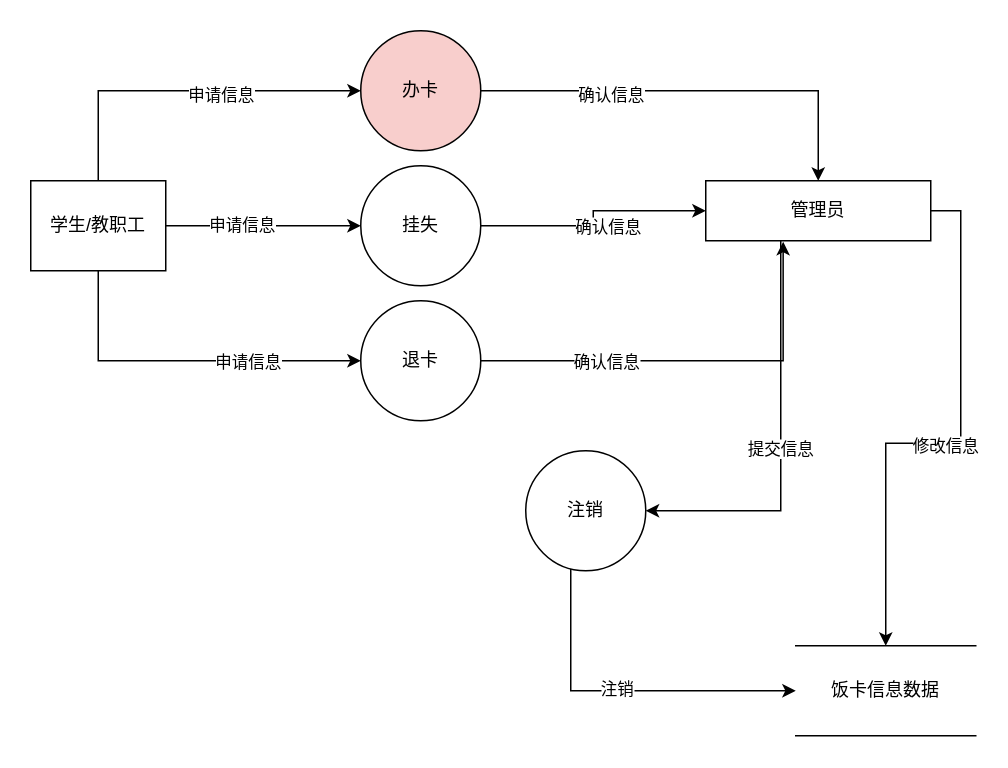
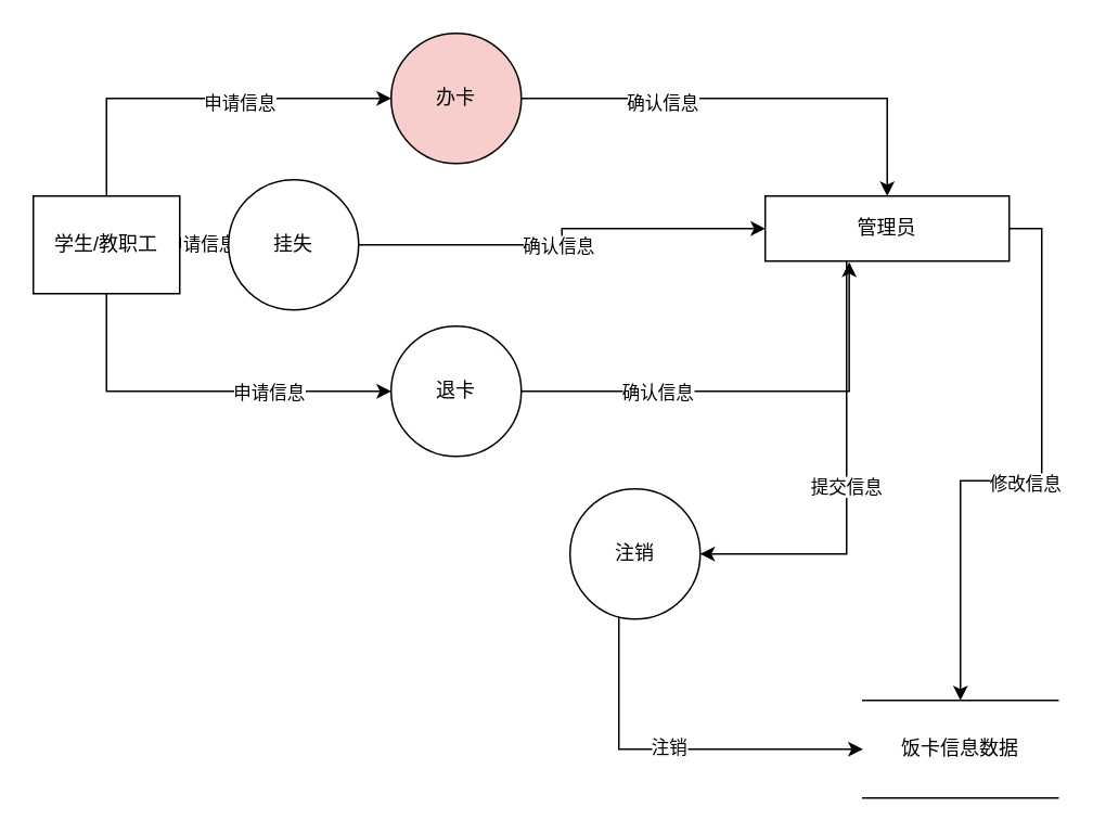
  <mxCell id="0" />
  <mxCell id="1" parent="0" />
  <mxCell id="2" style="edgeStyle=orthogonalEdgeStyle;rounded=0;orthogonalLoop=1;jettySize=auto;html=1;entryX=0;entryY=0.5;entryDx=0;entryDy=0;" edge="1" parent="1" source="8" target="11"><mxGeometry relative="1" as="geometry"><Array as="points"><mxPoint x="65" y="60" /></Array></mxGeometry></mxCell>
  <mxCell id="3" value="申请信息" style="edgeLabel;html=1;align=center;verticalAlign=middle;resizable=0;points=[];" vertex="1" connectable="0" parent="2"><mxGeometry x="0.2" y="-2" relative="1" as="geometry"><mxPoint as="offset" /></mxGeometry></mxCell>
  <mxCell id="4" style="edgeStyle=orthogonalEdgeStyle;rounded=0;orthogonalLoop=1;jettySize=auto;html=1;exitX=1;exitY=0.5;exitDx=0;exitDy=0;entryX=0;entryY=0.5;entryDx=0;entryDy=0;" edge="1" parent="1" source="8" target="17"><mxGeometry relative="1" as="geometry" /></mxCell>
  <mxCell id="5" value="申请信息" style="edgeLabel;html=1;align=center;verticalAlign=middle;resizable=0;points=[];" vertex="1" connectable="0" parent="4"><mxGeometry x="-0.231" y="1" relative="1" as="geometry"><mxPoint as="offset" /></mxGeometry></mxCell>
  <mxCell id="6" style="edgeStyle=orthogonalEdgeStyle;rounded=0;orthogonalLoop=1;jettySize=auto;html=1;entryX=0;entryY=0.5;entryDx=0;entryDy=0;" edge="1" parent="1" source="8" target="14"><mxGeometry relative="1" as="geometry"><Array as="points"><mxPoint x="65" y="240" /></Array></mxGeometry></mxCell>
  <mxCell id="7" value="申请信息" style="edgeLabel;html=1;align=center;verticalAlign=middle;resizable=0;points=[];" vertex="1" connectable="0" parent="6"><mxGeometry x="0.353" relative="1" as="geometry"><mxPoint as="offset" /></mxGeometry></mxCell>
  <mxCell id="8" value="学生/教职工" style="rounded=0;whiteSpace=wrap;html=1;" vertex="1" parent="1"><mxGeometry x="20" y="120" width="90" height="60" as="geometry" /></mxCell>
  <mxCell id="9" style="edgeStyle=orthogonalEdgeStyle;rounded=0;orthogonalLoop=1;jettySize=auto;html=1;entryX=0.5;entryY=0;entryDx=0;entryDy=0;" edge="1" parent="1" source="11" target="25"><mxGeometry relative="1" as="geometry" /></mxCell>
  <mxCell id="10" value="确认信息" style="edgeLabel;html=1;align=center;verticalAlign=middle;resizable=0;points=[];" vertex="1" connectable="0" parent="9"><mxGeometry x="-0.396" y="-2" relative="1" as="geometry"><mxPoint as="offset" /></mxGeometry></mxCell>
  <mxCell id="11" value="办卡" style="ellipse;whiteSpace=wrap;html=1;aspect=fixed;fillColor=#f8cecc;" vertex="1" parent="1"><mxGeometry x="240" y="20" width="80" height="80" as="geometry" /></mxCell>
  <mxCell id="12" style="edgeStyle=orthogonalEdgeStyle;rounded=0;orthogonalLoop=1;jettySize=auto;html=1;entryX=0.344;entryY=1.017;entryDx=0;entryDy=0;entryPerimeter=0;" edge="1" parent="1" source="14" target="25"><mxGeometry relative="1" as="geometry"><mxPoint x="500" y="190" as="targetPoint" /></mxGeometry></mxCell>
  <mxCell id="13" value="确认信息" style="edgeLabel;html=1;align=center;verticalAlign=middle;resizable=0;points=[];" vertex="1" connectable="0" parent="12"><mxGeometry x="-0.383" y="4" relative="1" as="geometry"><mxPoint x="-4" y="4" as="offset" /></mxGeometry></mxCell>
  <mxCell id="14" value="退卡" style="ellipse;whiteSpace=wrap;html=1;aspect=fixed;" vertex="1" parent="1"><mxGeometry x="240" y="200" width="80" height="80" as="geometry" /></mxCell>
  <mxCell id="15" style="edgeStyle=orthogonalEdgeStyle;rounded=0;orthogonalLoop=1;jettySize=auto;html=1;" edge="1" parent="1" source="17" target="25"><mxGeometry relative="1" as="geometry" /></mxCell>
  <mxCell id="16" value="确认信息" style="edgeLabel;html=1;align=center;verticalAlign=middle;resizable=0;points=[];" vertex="1" connectable="0" parent="15"><mxGeometry x="-0.227" y="-1" relative="1" as="geometry"><mxPoint x="22" y="-1" as="offset" /></mxGeometry></mxCell>
- <mxCell id="17" value="挂失" style="ellipse;whiteSpace=wrap;html=1;aspect=fixed;" vertex="1" parent="1"><mxGeometry x="240" y="110" width="80" height="80" as="geometry" /></mxCell>
+ <mxCell id="17" value="挂失" style="ellipse;whiteSpace=wrap;html=1;aspect=fixed;" vertex="1" parent="1"><mxGeometry x="140" y="110" width="80" height="80" as="geometry" /></mxCell>
  <mxCell id="18" style="edgeStyle=orthogonalEdgeStyle;rounded=0;orthogonalLoop=1;jettySize=auto;html=1;entryX=0;entryY=0.5;entryDx=0;entryDy=0;" edge="1" parent="1" source="20" target="26"><mxGeometry relative="1" as="geometry"><Array as="points"><mxPoint x="380" y="460" /></Array></mxGeometry></mxCell>
  <mxCell id="19" value="注销" style="edgeLabel;html=1;align=center;verticalAlign=middle;resizable=0;points=[];" vertex="1" connectable="0" parent="18"><mxGeometry x="-0.029" y="2" relative="1" as="geometry"><mxPoint as="offset" /></mxGeometry></mxCell>
  <mxCell id="20" value="注销" style="ellipse;whiteSpace=wrap;html=1;aspect=fixed;" vertex="1" parent="1"><mxGeometry x="350" y="300" width="80" height="80" as="geometry" /></mxCell>
  <mxCell id="21" style="edgeStyle=orthogonalEdgeStyle;rounded=0;orthogonalLoop=1;jettySize=auto;html=1;entryX=1;entryY=0.5;entryDx=0;entryDy=0;" edge="1" parent="1" source="25" target="20"><mxGeometry relative="1" as="geometry"><Array as="points"><mxPoint x="520" y="340" /></Array></mxGeometry></mxCell>
  <mxCell id="22" value="提交信息" style="edgeLabel;html=1;align=center;verticalAlign=middle;resizable=0;points=[];" vertex="1" connectable="0" parent="21"><mxGeometry x="0.024" y="-1" relative="1" as="geometry"><mxPoint as="offset" /></mxGeometry></mxCell>
  <mxCell id="23" style="edgeStyle=orthogonalEdgeStyle;rounded=0;orthogonalLoop=1;jettySize=auto;html=1;exitX=1;exitY=0.5;exitDx=0;exitDy=0;" edge="1" parent="1" source="25" target="26"><mxGeometry relative="1" as="geometry" /></mxCell>
  <mxCell id="24" value="修改信息" style="edgeLabel;html=1;align=center;verticalAlign=middle;resizable=0;points=[];" vertex="1" connectable="0" parent="23"><mxGeometry x="0.032" y="1" relative="1" as="geometry"><mxPoint as="offset" /></mxGeometry></mxCell>
  <mxCell id="25" value="管理员" style="rounded=0;whiteSpace=wrap;html=1;" vertex="1" parent="1"><mxGeometry x="470" y="120" width="150" height="40" as="geometry" /></mxCell>
  <mxCell id="26" value="饭卡信息数据" style="shape=partialRectangle;whiteSpace=wrap;html=1;left=0;right=0;fillColor=none;" vertex="1" parent="1"><mxGeometry x="530" y="430" width="120" height="60" as="geometry" /></mxCell>
